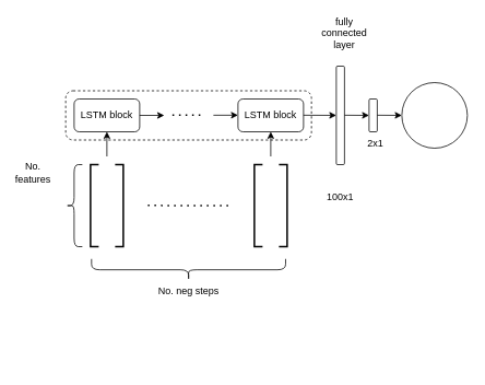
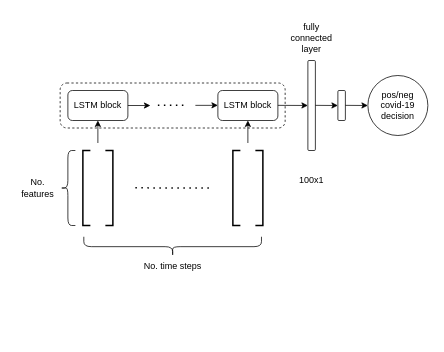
  <mxCell id="0" />
  <mxCell id="1" parent="0" />
  <mxCell id="2" value="LSTM block" style="rounded=1;whiteSpace=wrap;html=1;" vertex="1" parent="1"><mxGeometry x="90" y="120" width="80" height="40" as="geometry" /></mxCell>
  <mxCell id="3" value="" style="endArrow=none;dashed=1;html=1;dashPattern=1 3;strokeWidth=2;rounded=0;" edge="1" parent="1"><mxGeometry width="50" height="50" relative="1" as="geometry"><mxPoint x="210" y="139.8" as="sourcePoint" /><mxPoint x="250" y="139.8" as="targetPoint" /></mxGeometry></mxCell>
  <mxCell id="4" value="LSTM block" style="rounded=1;whiteSpace=wrap;html=1;" vertex="1" parent="1"><mxGeometry x="290" y="120" width="80" height="40" as="geometry" /></mxCell>
  <mxCell id="5" value="" style="endArrow=classic;html=1;rounded=0;" edge="1" parent="1"><mxGeometry width="50" height="50" relative="1" as="geometry"><mxPoint x="170" y="140" as="sourcePoint" /><mxPoint x="200" y="140" as="targetPoint" /></mxGeometry></mxCell>
  <mxCell id="6" value="" style="endArrow=classic;html=1;rounded=0;" edge="1" parent="1"><mxGeometry width="50" height="50" relative="1" as="geometry"><mxPoint x="260" y="139.8" as="sourcePoint" /><mxPoint x="290" y="139.8" as="targetPoint" /></mxGeometry></mxCell>
  <mxCell id="7" value="" style="endArrow=classic;html=1;rounded=0;" edge="1" parent="1" target="8"><mxGeometry width="50" height="50" relative="1" as="geometry"><mxPoint x="370" y="139.8" as="sourcePoint" /><mxPoint x="410" y="140" as="targetPoint" /></mxGeometry></mxCell>
  <mxCell id="8" value="" style="rounded=1;whiteSpace=wrap;html=1;" vertex="1" parent="1"><mxGeometry x="410" y="80" width="10" height="120" as="geometry" /></mxCell>
  <mxCell id="9" value="" style="rounded=1;whiteSpace=wrap;html=1;" vertex="1" parent="1"><mxGeometry x="450" y="120" width="10" height="40" as="geometry" /></mxCell>
  <mxCell id="10" value="" style="endArrow=classic;html=1;rounded=0;" edge="1" parent="1"><mxGeometry width="50" height="50" relative="1" as="geometry"><mxPoint x="420" y="139.8" as="sourcePoint" /><mxPoint x="450" y="140" as="targetPoint" /></mxGeometry></mxCell>
- <mxCell id="11" value="fully connected&lt;br&gt;layer" style="text;html=1;strokeColor=none;fillColor=none;align=center;verticalAlign=middle;whiteSpace=wrap;rounded=0;" vertex="1" parent="1"><mxGeometry x="390" y="10" width="60" height="60" as="geometry" /></mxCell>
+ <mxCell id="11" value="fully connected&lt;br&gt;layer" style="text;html=1;strokeColor=none;fillColor=none;align=center;verticalAlign=middle;whiteSpace=wrap;rounded=0;" vertex="1" parent="1"><mxGeometry x="385" y="20" width="60" height="60" as="geometry" /></mxCell>
  <mxCell id="12" value="" style="rounded=1;whiteSpace=wrap;html=1;dashed=1;fillColor=none;" vertex="1" parent="1"><mxGeometry x="79.7" y="110" width="300" height="60" as="geometry" /></mxCell>
  <mxCell id="13" value="100x1" style="text;html=1;strokeColor=none;fillColor=none;align=center;verticalAlign=middle;whiteSpace=wrap;rounded=0;" vertex="1" parent="1"><mxGeometry x="385" y="225" width="60" height="30" as="geometry" /></mxCell>
- <mxCell id="14" value="2x1" style="text;html=1;strokeColor=none;fillColor=none;align=center;verticalAlign=middle;whiteSpace=wrap;rounded=0;" vertex="1" parent="1"><mxGeometry x="427.5" y="160" width="60" height="30" as="geometry" /></mxCell>
  <mxCell id="15" value="" style="endArrow=classic;html=1;rounded=0;" edge="1" parent="1" target="16"><mxGeometry width="50" height="50" relative="1" as="geometry"><mxPoint x="460" y="139.8" as="sourcePoint" /><mxPoint x="490" y="140" as="targetPoint" /></mxGeometry></mxCell>
  <mxCell id="16" value="" style="ellipse;whiteSpace=wrap;html=1;aspect=fixed;fillColor=default;" vertex="1" parent="1"><mxGeometry x="490" y="100" width="80" height="80" as="geometry" /></mxCell>
+ <mxCell id="17" value="pos/neg covid-19 decision" style="text;html=1;strokeColor=none;fillColor=none;align=center;verticalAlign=middle;whiteSpace=wrap;rounded=0;" vertex="1" parent="1"><mxGeometry x="500" y="125" width="60" height="30" as="geometry" /></mxCell>
  <mxCell id="18" value="" style="strokeWidth=2;html=1;shape=mxgraph.flowchart.annotation_1;align=left;pointerEvents=1;fillColor=default;" vertex="1" parent="1"><mxGeometry x="110" y="200" width="10" height="100" as="geometry" /></mxCell>
  <mxCell id="19" value="" style="strokeWidth=2;html=1;shape=mxgraph.flowchart.annotation_1;align=left;pointerEvents=1;fillColor=default;rotation=-180;" vertex="1" parent="1"><mxGeometry x="140" y="200" width="10" height="100" as="geometry" /></mxCell>
  <mxCell id="20" value="" style="endArrow=classic;html=1;rounded=0;entryX=0.5;entryY=1;entryDx=0;entryDy=0;" edge="1" parent="1" target="2"><mxGeometry width="50" height="50" relative="1" as="geometry"><mxPoint x="130" y="190" as="sourcePoint" /><mxPoint x="160" y="190" as="targetPoint" /></mxGeometry></mxCell>
  <mxCell id="21" value="" style="strokeWidth=2;html=1;shape=mxgraph.flowchart.annotation_1;align=left;pointerEvents=1;fillColor=default;" vertex="1" parent="1"><mxGeometry x="310" y="200" width="10" height="100" as="geometry" /></mxCell>
  <mxCell id="22" value="" style="strokeWidth=2;html=1;shape=mxgraph.flowchart.annotation_1;align=left;pointerEvents=1;fillColor=default;rotation=-180;" vertex="1" parent="1"><mxGeometry x="340" y="200" width="10" height="100" as="geometry" /></mxCell>
  <mxCell id="23" value="" style="endArrow=classic;html=1;rounded=0;entryX=0.5;entryY=1;entryDx=0;entryDy=0;" edge="1" parent="1"><mxGeometry width="50" height="50" relative="1" as="geometry"><mxPoint x="330" y="190" as="sourcePoint" /><mxPoint x="330" y="160" as="targetPoint" /></mxGeometry></mxCell>
  <mxCell id="24" value="" style="endArrow=none;dashed=1;html=1;dashPattern=1 3;strokeWidth=2;rounded=0;" edge="1" parent="1"><mxGeometry width="50" height="50" relative="1" as="geometry"><mxPoint x="180" y="249.8" as="sourcePoint" /><mxPoint x="280" y="250" as="targetPoint" /></mxGeometry></mxCell>
  <mxCell id="25" value="" style="shape=curlyBracket;whiteSpace=wrap;html=1;rounded=1;fillColor=default;rotation=-90;" vertex="1" parent="1"><mxGeometry x="216.49" y="209.77" width="26.41" height="236.87" as="geometry" /></mxCell>
- <mxCell id="26" value="No. neg steps" style="text;html=1;strokeColor=none;fillColor=none;align=center;verticalAlign=middle;whiteSpace=wrap;rounded=0;" vertex="1" parent="1"><mxGeometry x="165" y="340" width="130" height="30" as="geometry" /></mxCell>
+ <mxCell id="26" value="No. time steps" style="text;html=1;strokeColor=none;fillColor=none;align=center;verticalAlign=middle;whiteSpace=wrap;rounded=0;" vertex="1" parent="1"><mxGeometry x="165" y="340" width="130" height="30" as="geometry" /></mxCell>
  <mxCell id="27" value="" style="shape=curlyBracket;whiteSpace=wrap;html=1;rounded=1;fillColor=default;" vertex="1" parent="1"><mxGeometry x="80" y="200" width="20" height="100" as="geometry" /></mxCell>
- <mxCell id="28" value="No. features" style="text;html=1;strokeColor=none;fillColor=none;align=center;verticalAlign=middle;whiteSpace=wrap;rounded=0;" vertex="1" parent="1"><mxGeometry x="10" y="187.5" width="60" height="45" as="geometry" /></mxCell>
+ <mxCell id="28" value="No. features" style="text;html=1;strokeColor=none;fillColor=none;align=center;verticalAlign=middle;whiteSpace=wrap;rounded=0;" vertex="1" parent="1"><mxGeometry x="20" y="227.5" width="60" height="45" as="geometry" /></mxCell>
